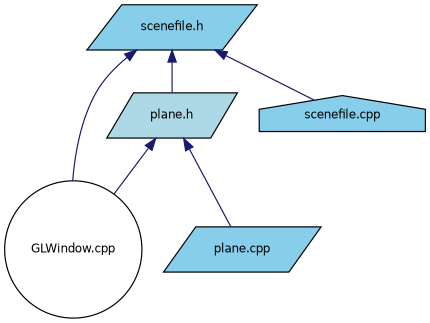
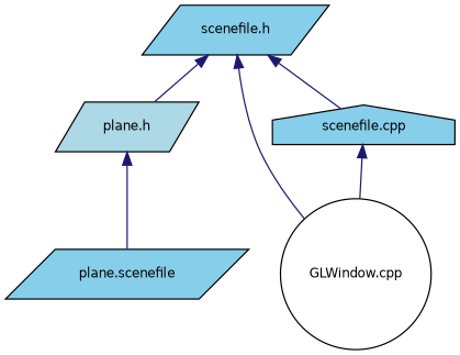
  digraph {
    node [color=black fillcolor=skyblue fontname=Helvetica fontsize=10 shape=parallelogram style=filled]
    edge [color=midnightblue dir=back fontname=Helvetica fontsize=10 labelfontname=Helvetica labelfontsize=10 style=solid]
    n1 [fillcolor=lightblue fontcolor=black height=0.2 label="plane.h" width=0.4]
    n2 [fillcolor=white height=0.2 label="GLWindow.cpp" shape=circle width=0.4]
-   n3 [height=0.2 label="plane.cpp" width=0.4]
+   n3 [height=0.2 label="plane.scenefile" width=0.4]
    n4 [height=0.2 label="scenefile.h" width=0.4]
    n5 [height=0.2 label="scenefile.cpp" shape=house width=0.4]
-   n1 -> n2
+   n5 -> n2
    n1 -> n3
    n4 -> n1
    n4 -> n2
    n4 -> n5
  }
